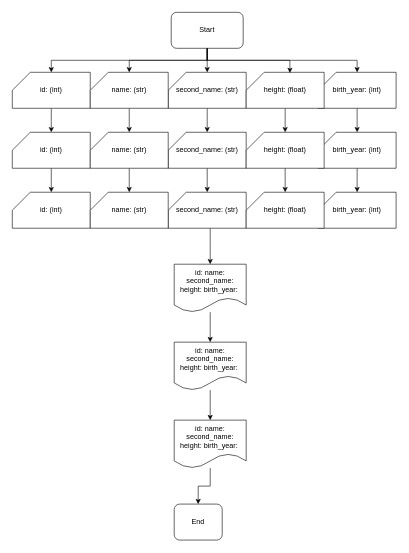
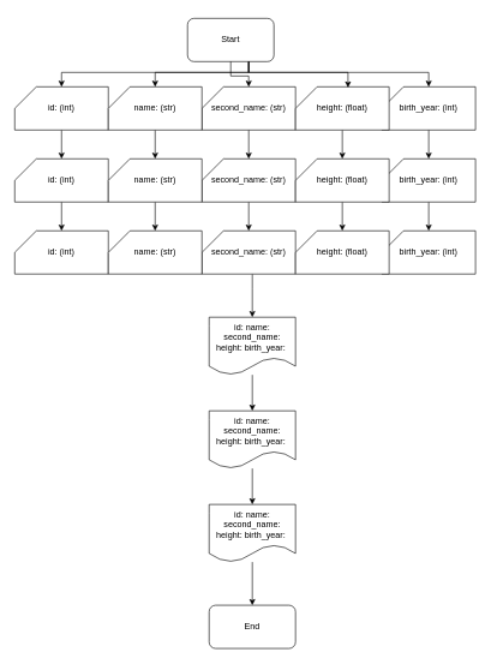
  <mxCell id="0" />
  <mxCell id="1" parent="0" />
  <mxCell id="2" style="edgeStyle=orthogonalEdgeStyle;rounded=0;orthogonalLoop=1;jettySize=auto;html=1;" edge="1" parent="1" source="3" target="11"><mxGeometry relative="1" as="geometry"><Array as="points"><mxPoint x="345" y="100" /><mxPoint x="215" y="100" /></Array></mxGeometry></mxCell>
- <mxCell id="3" value="Start" style="rounded=1;whiteSpace=wrap;html=1;" vertex="1" parent="1"><mxGeometry x="285" y="20" width="120" height="60" as="geometry" /></mxCell>
+ <mxCell id="3" value="Start" style="rounded=1;whiteSpace=wrap;html=1;" vertex="1" parent="1"><mxGeometry x="260" y="25" width="120" height="60" as="geometry" /></mxCell>
  <mxCell id="4" value="" style="edgeStyle=orthogonalEdgeStyle;rounded=0;orthogonalLoop=1;jettySize=auto;html=1;" edge="1" parent="1" source="5" target="15"><mxGeometry relative="1" as="geometry" /></mxCell>
  <mxCell id="5" value="id: (int)" style="shape=card;whiteSpace=wrap;html=1;" vertex="1" parent="1"><mxGeometry x="20" y="120" width="130" height="60" as="geometry" /></mxCell>
  <mxCell id="6" value="" style="edgeStyle=orthogonalEdgeStyle;rounded=0;orthogonalLoop=1;jettySize=auto;html=1;" edge="1" parent="1" source="7" target="17"><mxGeometry relative="1" as="geometry" /></mxCell>
  <mxCell id="7" value="birth_year: (int)" style="shape=card;whiteSpace=wrap;html=1;" vertex="1" parent="1"><mxGeometry x="530" y="120" width="130" height="60" as="geometry" /></mxCell>
  <mxCell id="8" value="" style="edgeStyle=orthogonalEdgeStyle;rounded=0;orthogonalLoop=1;jettySize=auto;html=1;" edge="1" parent="1" source="9" target="19"><mxGeometry relative="1" as="geometry" /></mxCell>
  <mxCell id="9" value="second_name: (str)" style="shape=card;whiteSpace=wrap;html=1;" vertex="1" parent="1"><mxGeometry x="280" y="120" width="130" height="60" as="geometry" /></mxCell>
  <mxCell id="10" value="" style="edgeStyle=orthogonalEdgeStyle;rounded=0;orthogonalLoop=1;jettySize=auto;html=1;" edge="1" parent="1" source="11" target="21"><mxGeometry relative="1" as="geometry" /></mxCell>
  <mxCell id="11" value="name: (str)" style="shape=card;whiteSpace=wrap;html=1;" vertex="1" parent="1"><mxGeometry x="150" y="120" width="130" height="60" as="geometry" /></mxCell>
  <mxCell id="12" value="" style="edgeStyle=orthogonalEdgeStyle;rounded=0;orthogonalLoop=1;jettySize=auto;html=1;" edge="1" parent="1" source="13" target="23"><mxGeometry relative="1" as="geometry" /></mxCell>
  <mxCell id="13" value="height: (float)" style="shape=card;whiteSpace=wrap;html=1;" vertex="1" parent="1"><mxGeometry x="410" y="120" width="130" height="60" as="geometry" /></mxCell>
  <mxCell id="14" value="" style="edgeStyle=orthogonalEdgeStyle;rounded=0;orthogonalLoop=1;jettySize=auto;html=1;" edge="1" parent="1" source="15" target="24"><mxGeometry relative="1" as="geometry" /></mxCell>
  <mxCell id="15" value="id: (int)" style="shape=card;whiteSpace=wrap;html=1;" vertex="1" parent="1"><mxGeometry x="20" y="220" width="130" height="60" as="geometry" /></mxCell>
  <mxCell id="16" value="" style="edgeStyle=orthogonalEdgeStyle;rounded=0;orthogonalLoop=1;jettySize=auto;html=1;" edge="1" parent="1" source="17" target="25"><mxGeometry relative="1" as="geometry" /></mxCell>
  <mxCell id="17" value="birth_year: (int)" style="shape=card;whiteSpace=wrap;html=1;" vertex="1" parent="1"><mxGeometry x="530" y="220" width="130" height="60" as="geometry" /></mxCell>
  <mxCell id="18" value="" style="edgeStyle=orthogonalEdgeStyle;rounded=0;orthogonalLoop=1;jettySize=auto;html=1;" edge="1" parent="1" source="19" target="27"><mxGeometry relative="1" as="geometry" /></mxCell>
  <mxCell id="19" value="second_name: (str)" style="shape=card;whiteSpace=wrap;html=1;" vertex="1" parent="1"><mxGeometry x="280" y="220" width="130" height="60" as="geometry" /></mxCell>
  <mxCell id="20" value="" style="edgeStyle=orthogonalEdgeStyle;rounded=0;orthogonalLoop=1;jettySize=auto;html=1;" edge="1" parent="1" source="21" target="28"><mxGeometry relative="1" as="geometry" /></mxCell>
  <mxCell id="21" value="name: (str)" style="shape=card;whiteSpace=wrap;html=1;" vertex="1" parent="1"><mxGeometry x="150" y="220" width="130" height="60" as="geometry" /></mxCell>
  <mxCell id="22" value="" style="edgeStyle=orthogonalEdgeStyle;rounded=0;orthogonalLoop=1;jettySize=auto;html=1;" edge="1" parent="1" source="23" target="29"><mxGeometry relative="1" as="geometry" /></mxCell>
  <mxCell id="23" value="height: (float)" style="shape=card;whiteSpace=wrap;html=1;" vertex="1" parent="1"><mxGeometry x="410" y="220" width="130" height="60" as="geometry" /></mxCell>
  <mxCell id="24" value="id: (int)" style="shape=card;whiteSpace=wrap;html=1;" vertex="1" parent="1"><mxGeometry x="20" y="320" width="130" height="60" as="geometry" /></mxCell>
  <mxCell id="25" value="birth_year: (int)" style="shape=card;whiteSpace=wrap;html=1;" vertex="1" parent="1"><mxGeometry x="530" y="320" width="130" height="60" as="geometry" /></mxCell>
  <mxCell id="26" value="" style="edgeStyle=orthogonalEdgeStyle;rounded=0;orthogonalLoop=1;jettySize=auto;html=1;" edge="1" parent="1" source="27" target="33"><mxGeometry relative="1" as="geometry"><Array as="points"><mxPoint x="350" y="400" /><mxPoint x="350" y="400" /></Array></mxGeometry></mxCell>
  <mxCell id="27" value="second_name: (str)" style="shape=card;whiteSpace=wrap;html=1;" vertex="1" parent="1"><mxGeometry x="280" y="320" width="130" height="60" as="geometry" /></mxCell>
  <mxCell id="28" value="name: (str)" style="shape=card;whiteSpace=wrap;html=1;" vertex="1" parent="1"><mxGeometry x="150" y="320" width="130" height="60" as="geometry" /></mxCell>
  <mxCell id="29" value="height: (float)" style="shape=card;whiteSpace=wrap;html=1;" vertex="1" parent="1"><mxGeometry x="410" y="320" width="130" height="60" as="geometry" /></mxCell>
  <mxCell id="30" value="" style="edgeStyle=orthogonalEdgeStyle;rounded=0;orthogonalLoop=1;jettySize=auto;html=1;" edge="1" parent="1" source="31" target="36"><mxGeometry relative="1" as="geometry" /></mxCell>
  <mxCell id="31" value="id: name: second_name: height: birth_year:&amp;nbsp;" style="shape=document;whiteSpace=wrap;html=1;boundedLbl=1;" vertex="1" parent="1"><mxGeometry x="290" y="700" width="120" height="80" as="geometry" /></mxCell>
  <mxCell id="32" value="" style="edgeStyle=orthogonalEdgeStyle;rounded=0;orthogonalLoop=1;jettySize=auto;html=1;" edge="1" parent="1" source="33" target="35"><mxGeometry relative="1" as="geometry" /></mxCell>
  <mxCell id="33" value="id: name: second_name: height: birth_year:&amp;nbsp;" style="shape=document;whiteSpace=wrap;html=1;boundedLbl=1;" vertex="1" parent="1"><mxGeometry x="290" y="440" width="120" height="80" as="geometry" /></mxCell>
  <mxCell id="34" value="" style="edgeStyle=orthogonalEdgeStyle;rounded=0;orthogonalLoop=1;jettySize=auto;html=1;" edge="1" parent="1" source="35" target="31"><mxGeometry relative="1" as="geometry" /></mxCell>
  <mxCell id="35" value="id: name: second_name: height: birth_year:&amp;nbsp;" style="shape=document;whiteSpace=wrap;html=1;boundedLbl=1;" vertex="1" parent="1"><mxGeometry x="290" y="570" width="120" height="80" as="geometry" /></mxCell>
- <mxCell id="36" value="End" style="rounded=1;whiteSpace=wrap;html=1;" vertex="1" parent="1"><mxGeometry x="290" y="840" width="80" height="60" as="geometry" /></mxCell>
+ <mxCell id="36" value="End" style="rounded=1;whiteSpace=wrap;html=1;" vertex="1" parent="1"><mxGeometry x="290" y="840" width="120" height="60" as="geometry" /></mxCell>
  <mxCell id="37" style="edgeStyle=orthogonalEdgeStyle;rounded=0;orthogonalLoop=1;jettySize=auto;html=1;entryX=0.5;entryY=0;entryDx=0;entryDy=0;entryPerimeter=0;" edge="1" parent="1" source="3" target="5"><mxGeometry relative="1" as="geometry"><Array as="points"><mxPoint x="345" y="100" /><mxPoint x="85" y="100" /></Array></mxGeometry></mxCell>
  <mxCell id="38" style="edgeStyle=orthogonalEdgeStyle;rounded=0;orthogonalLoop=1;jettySize=auto;html=1;entryX=0.5;entryY=0;entryDx=0;entryDy=0;entryPerimeter=0;" edge="1" parent="1" source="3" target="9"><mxGeometry relative="1" as="geometry" /></mxCell>
  <mxCell id="39" style="edgeStyle=orthogonalEdgeStyle;rounded=0;orthogonalLoop=1;jettySize=auto;html=1;entryX=0.561;entryY=0.019;entryDx=0;entryDy=0;entryPerimeter=0;" edge="1" parent="1" source="3" target="13"><mxGeometry relative="1" as="geometry"><Array as="points"><mxPoint x="345" y="100" /><mxPoint x="483" y="100" /></Array></mxGeometry></mxCell>
  <mxCell id="40" style="edgeStyle=orthogonalEdgeStyle;rounded=0;orthogonalLoop=1;jettySize=auto;html=1;entryX=0.5;entryY=0;entryDx=0;entryDy=0;entryPerimeter=0;" edge="1" parent="1" source="3" target="7"><mxGeometry relative="1" as="geometry"><Array as="points"><mxPoint x="345" y="100" /><mxPoint x="595" y="100" /></Array></mxGeometry></mxCell>
